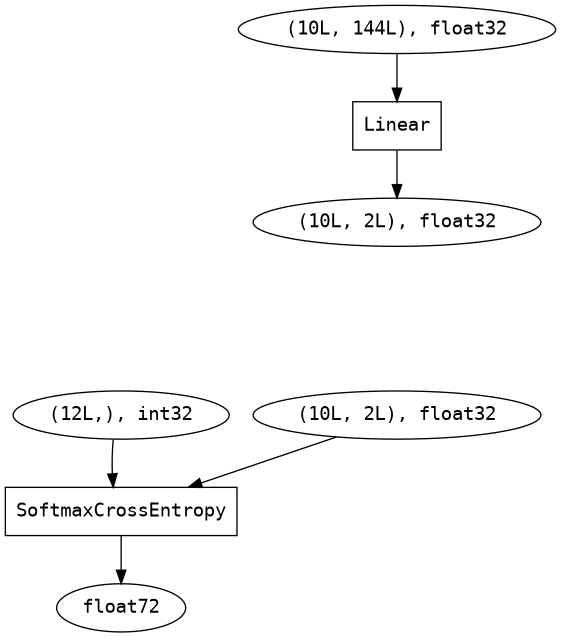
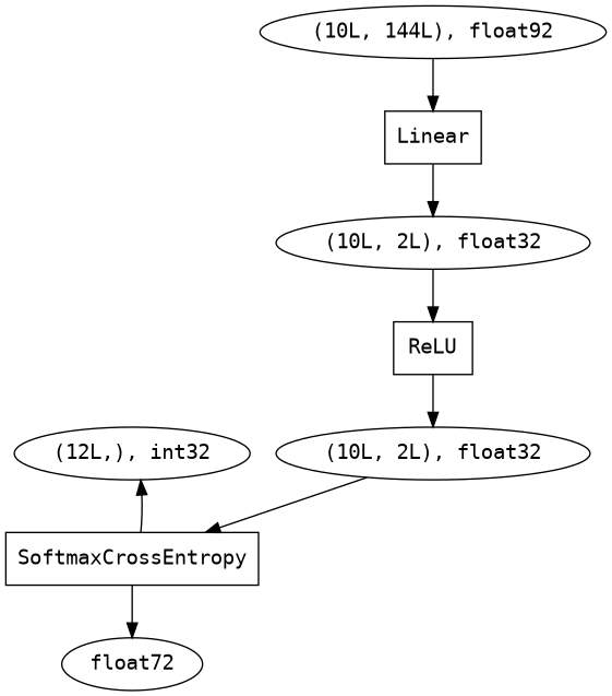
  digraph {
    fontname="DejaVu Sans Mono"
    node [fontname="DejaVu Sans Mono" shape=oval]
    edge [fontname="DejaVu Sans Mono"]
    n1 [label="(12L,), int32"]
    n2 [label=SoftmaxCrossEntropy shape=box]
    n3 [label=float72]
    n4 [label="(10L, 2L), float32"]
    n5 [label=Linear shape=box]
    n6 [label="(10L, 2L), float32"]
-   n8 [label="(10L, 144L), float32"]
-   n1 -> n2
+   n7 [label=ReLU shape=box]
+   n8 [label="(10L, 144L), float92"]
+   n2 -> n1
    n2 -> n3
    n4 -> n2
    n5 -> n6
+   n6 -> n7
+   n7 -> n4
    n8 -> n5
  }
